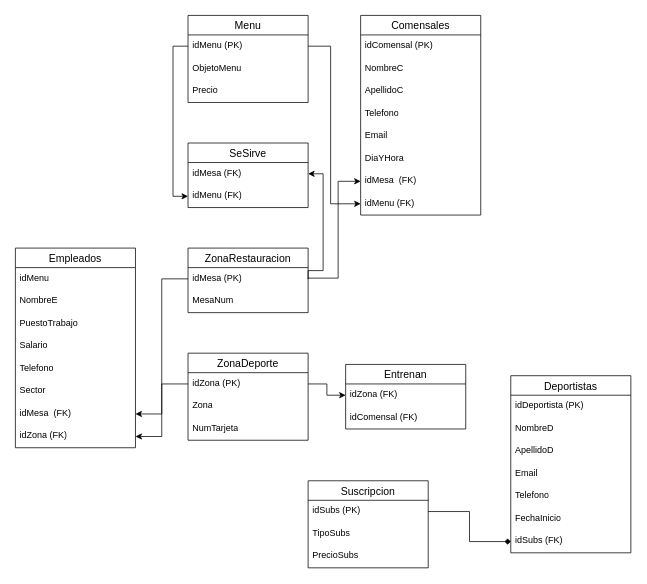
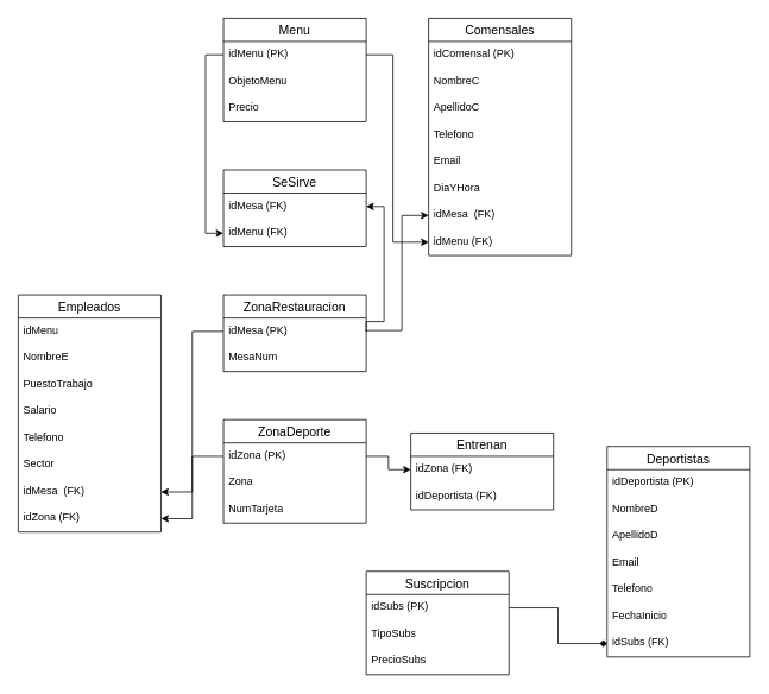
  <mxCell id="0" />
  <mxCell id="1" parent="0" />
  <mxCell id="2" value="SeSirve" style="swimlane;fontStyle=0;childLayout=stackLayout;horizontal=1;startSize=26;horizontalStack=0;resizeParent=1;resizeParentMax=0;resizeLast=0;collapsible=1;marginBottom=0;align=center;fontSize=14;" vertex="1" parent="1"><mxGeometry x="250" y="190" width="160" height="86" as="geometry" /></mxCell>
  <mxCell id="3" value="idMesa (FK)" style="text;strokeColor=none;fillColor=none;spacingLeft=4;spacingRight=4;overflow=hidden;rotatable=0;points=[[0,0.5],[1,0.5]];portConstraint=eastwest;fontSize=12;whiteSpace=wrap;html=1;" vertex="1" parent="2"><mxGeometry y="26" width="160" height="30" as="geometry" /></mxCell>
  <mxCell id="4" value="idMenu (FK)" style="text;strokeColor=none;fillColor=none;spacingLeft=4;spacingRight=4;overflow=hidden;rotatable=0;points=[[0,0.5],[1,0.5]];portConstraint=eastwest;fontSize=12;whiteSpace=wrap;html=1;" vertex="1" parent="2"><mxGeometry y="56" width="160" height="30" as="geometry" /></mxCell>
  <mxCell id="5" value="Menu" style="swimlane;fontStyle=0;childLayout=stackLayout;horizontal=1;startSize=26;horizontalStack=0;resizeParent=1;resizeParentMax=0;resizeLast=0;collapsible=1;marginBottom=0;align=center;fontSize=14;" vertex="1" parent="1"><mxGeometry x="250" y="20" width="160" height="116" as="geometry" /></mxCell>
  <mxCell id="6" value="idMenu (PK)" style="text;strokeColor=none;fillColor=none;spacingLeft=4;spacingRight=4;overflow=hidden;rotatable=0;points=[[0,0.5],[1,0.5]];portConstraint=eastwest;fontSize=12;whiteSpace=wrap;html=1;" vertex="1" parent="5"><mxGeometry y="26" width="160" height="30" as="geometry" /></mxCell>
  <mxCell id="7" value="ObjetoMenu" style="text;strokeColor=none;fillColor=none;spacingLeft=4;spacingRight=4;overflow=hidden;rotatable=0;points=[[0,0.5],[1,0.5]];portConstraint=eastwest;fontSize=12;whiteSpace=wrap;html=1;" vertex="1" parent="5"><mxGeometry y="56" width="160" height="30" as="geometry" /></mxCell>
  <mxCell id="8" value="Precio" style="text;strokeColor=none;fillColor=none;spacingLeft=4;spacingRight=4;overflow=hidden;rotatable=0;points=[[0,0.5],[1,0.5]];portConstraint=eastwest;fontSize=12;whiteSpace=wrap;html=1;" vertex="1" parent="5"><mxGeometry y="86" width="160" height="30" as="geometry" /></mxCell>
  <mxCell id="9" value="ZonaRestauracion" style="swimlane;fontStyle=0;childLayout=stackLayout;horizontal=1;startSize=26;horizontalStack=0;resizeParent=1;resizeParentMax=0;resizeLast=0;collapsible=1;marginBottom=0;align=center;fontSize=14;" vertex="1" parent="1"><mxGeometry x="250" y="330" width="160" height="86" as="geometry" /></mxCell>
  <mxCell id="10" value="idMesa (PK)" style="text;strokeColor=none;fillColor=none;spacingLeft=4;spacingRight=4;overflow=hidden;rotatable=0;points=[[0,0.5],[1,0.5]];portConstraint=eastwest;fontSize=12;whiteSpace=wrap;html=1;" vertex="1" parent="9"><mxGeometry y="26" width="160" height="30" as="geometry" /></mxCell>
  <mxCell id="11" value="MesaNum" style="text;strokeColor=none;fillColor=none;spacingLeft=4;spacingRight=4;overflow=hidden;rotatable=0;points=[[0,0.5],[1,0.5]];portConstraint=eastwest;fontSize=12;whiteSpace=wrap;html=1;" vertex="1" parent="9"><mxGeometry y="56" width="160" height="30" as="geometry" /></mxCell>
  <mxCell id="12" value="Entrenan" style="swimlane;fontStyle=0;childLayout=stackLayout;horizontal=1;startSize=26;horizontalStack=0;resizeParent=1;resizeParentMax=0;resizeLast=0;collapsible=1;marginBottom=0;align=center;fontSize=14;" vertex="1" parent="1"><mxGeometry x="460" y="485" width="160" height="86" as="geometry" /></mxCell>
  <mxCell id="13" value="idZona (FK)" style="text;strokeColor=none;fillColor=none;spacingLeft=4;spacingRight=4;overflow=hidden;rotatable=0;points=[[0,0.5],[1,0.5]];portConstraint=eastwest;fontSize=12;whiteSpace=wrap;html=1;" vertex="1" parent="12"><mxGeometry y="26" width="160" height="30" as="geometry" /></mxCell>
- <mxCell id="14" value="idComensal (FK)" style="text;strokeColor=none;fillColor=none;spacingLeft=4;spacingRight=4;overflow=hidden;rotatable=0;points=[[0,0.5],[1,0.5]];portConstraint=eastwest;fontSize=12;whiteSpace=wrap;html=1;" vertex="1" parent="12"><mxGeometry y="56" width="160" height="30" as="geometry" /></mxCell>
+ <mxCell id="14" value="idDeportista (FK)" style="text;strokeColor=none;fillColor=none;spacingLeft=4;spacingRight=4;overflow=hidden;rotatable=0;points=[[0,0.5],[1,0.5]];portConstraint=eastwest;fontSize=12;whiteSpace=wrap;html=1;" vertex="1" parent="12"><mxGeometry y="56" width="160" height="30" as="geometry" /></mxCell>
  <mxCell id="15" value="Empleados" style="swimlane;fontStyle=0;childLayout=stackLayout;horizontal=1;startSize=26;horizontalStack=0;resizeParent=1;resizeParentMax=0;resizeLast=0;collapsible=1;marginBottom=0;align=center;fontSize=14;" vertex="1" parent="1"><mxGeometry x="20" y="330" width="160" height="266" as="geometry"><mxRectangle x="50" y="250" width="110" height="30" as="alternateBounds" /></mxGeometry></mxCell>
  <mxCell id="16" value="idMenu" style="text;strokeColor=none;fillColor=none;spacingLeft=4;spacingRight=4;overflow=hidden;rotatable=0;points=[[0,0.5],[1,0.5]];portConstraint=eastwest;fontSize=12;whiteSpace=wrap;html=1;" vertex="1" parent="15"><mxGeometry y="26" width="160" height="30" as="geometry" /></mxCell>
  <mxCell id="17" value="NombreE" style="text;strokeColor=none;fillColor=none;spacingLeft=4;spacingRight=4;overflow=hidden;rotatable=0;points=[[0,0.5],[1,0.5]];portConstraint=eastwest;fontSize=12;whiteSpace=wrap;html=1;" vertex="1" parent="15"><mxGeometry y="56" width="160" height="30" as="geometry" /></mxCell>
  <mxCell id="18" value="PuestoTrabajo" style="text;strokeColor=none;fillColor=none;spacingLeft=4;spacingRight=4;overflow=hidden;rotatable=0;points=[[0,0.5],[1,0.5]];portConstraint=eastwest;fontSize=12;whiteSpace=wrap;html=1;" vertex="1" parent="15"><mxGeometry y="86" width="160" height="30" as="geometry" /></mxCell>
  <mxCell id="19" value="Salario" style="text;strokeColor=none;fillColor=none;spacingLeft=4;spacingRight=4;overflow=hidden;rotatable=0;points=[[0,0.5],[1,0.5]];portConstraint=eastwest;fontSize=12;whiteSpace=wrap;html=1;" vertex="1" parent="15"><mxGeometry y="116" width="160" height="30" as="geometry" /></mxCell>
  <mxCell id="20" value="Telefono" style="text;strokeColor=none;fillColor=none;spacingLeft=4;spacingRight=4;overflow=hidden;rotatable=0;points=[[0,0.5],[1,0.5]];portConstraint=eastwest;fontSize=12;whiteSpace=wrap;html=1;" vertex="1" parent="15"><mxGeometry y="146" width="160" height="30" as="geometry" /></mxCell>
  <mxCell id="21" value="Sector" style="text;strokeColor=none;fillColor=none;spacingLeft=4;spacingRight=4;overflow=hidden;rotatable=0;points=[[0,0.5],[1,0.5]];portConstraint=eastwest;fontSize=12;whiteSpace=wrap;html=1;" vertex="1" parent="15"><mxGeometry y="176" width="160" height="30" as="geometry" /></mxCell>
  <mxCell id="22" value="idMesa&amp;nbsp; (FK)" style="text;strokeColor=none;fillColor=none;spacingLeft=4;spacingRight=4;overflow=hidden;rotatable=0;points=[[0,0.5],[1,0.5]];portConstraint=eastwest;fontSize=12;whiteSpace=wrap;html=1;" vertex="1" parent="15"><mxGeometry y="206" width="160" height="30" as="geometry" /></mxCell>
  <mxCell id="23" value="idZona (FK)" style="text;strokeColor=none;fillColor=none;spacingLeft=4;spacingRight=4;overflow=hidden;rotatable=0;points=[[0,0.5],[1,0.5]];portConstraint=eastwest;fontSize=12;whiteSpace=wrap;html=1;" vertex="1" parent="15"><mxGeometry y="236" width="160" height="30" as="geometry" /></mxCell>
  <mxCell id="24" value="ZonaDeporte" style="swimlane;fontStyle=0;childLayout=stackLayout;horizontal=1;startSize=26;horizontalStack=0;resizeParent=1;resizeParentMax=0;resizeLast=0;collapsible=1;marginBottom=0;align=center;fontSize=14;" vertex="1" parent="1"><mxGeometry x="250" y="470" width="160" height="116" as="geometry" /></mxCell>
  <mxCell id="25" value="idZona (PK)" style="text;strokeColor=none;fillColor=none;spacingLeft=4;spacingRight=4;overflow=hidden;rotatable=0;points=[[0,0.5],[1,0.5]];portConstraint=eastwest;fontSize=12;whiteSpace=wrap;html=1;" vertex="1" parent="24"><mxGeometry y="26" width="160" height="30" as="geometry" /></mxCell>
  <mxCell id="26" value="Zona" style="text;strokeColor=none;fillColor=none;spacingLeft=4;spacingRight=4;overflow=hidden;rotatable=0;points=[[0,0.5],[1,0.5]];portConstraint=eastwest;fontSize=12;whiteSpace=wrap;html=1;" vertex="1" parent="24"><mxGeometry y="56" width="160" height="30" as="geometry" /></mxCell>
  <mxCell id="27" value="NumTarjeta" style="text;strokeColor=none;fillColor=none;spacingLeft=4;spacingRight=4;overflow=hidden;rotatable=0;points=[[0,0.5],[1,0.5]];portConstraint=eastwest;fontSize=12;whiteSpace=wrap;html=1;" vertex="1" parent="24"><mxGeometry y="86" width="160" height="30" as="geometry" /></mxCell>
  <mxCell id="28" value="Suscripcion" style="swimlane;fontStyle=0;childLayout=stackLayout;horizontal=1;startSize=26;horizontalStack=0;resizeParent=1;resizeParentMax=0;resizeLast=0;collapsible=1;marginBottom=0;align=center;fontSize=14;" vertex="1" parent="1"><mxGeometry x="410" y="640" width="160" height="116" as="geometry" /></mxCell>
  <mxCell id="29" value="idSubs (PK)" style="text;strokeColor=none;fillColor=none;spacingLeft=4;spacingRight=4;overflow=hidden;rotatable=0;points=[[0,0.5],[1,0.5]];portConstraint=eastwest;fontSize=12;whiteSpace=wrap;html=1;" vertex="1" parent="28"><mxGeometry y="26" width="160" height="30" as="geometry" /></mxCell>
  <mxCell id="30" value="TipoSubs" style="text;strokeColor=none;fillColor=none;spacingLeft=4;spacingRight=4;overflow=hidden;rotatable=0;points=[[0,0.5],[1,0.5]];portConstraint=eastwest;fontSize=12;whiteSpace=wrap;html=1;" vertex="1" parent="28"><mxGeometry y="56" width="160" height="30" as="geometry" /></mxCell>
  <mxCell id="31" value="PrecioSubs" style="text;strokeColor=none;fillColor=none;spacingLeft=4;spacingRight=4;overflow=hidden;rotatable=0;points=[[0,0.5],[1,0.5]];portConstraint=eastwest;fontSize=12;whiteSpace=wrap;html=1;" vertex="1" parent="28"><mxGeometry y="86" width="160" height="30" as="geometry" /></mxCell>
  <mxCell id="32" value="Comensales" style="swimlane;fontStyle=0;childLayout=stackLayout;horizontal=1;startSize=26;horizontalStack=0;resizeParent=1;resizeParentMax=0;resizeLast=0;collapsible=1;marginBottom=0;align=center;fontSize=14;" vertex="1" parent="1"><mxGeometry x="480" y="20" width="160" height="266" as="geometry"><mxRectangle x="50" y="250" width="110" height="30" as="alternateBounds" /></mxGeometry></mxCell>
  <mxCell id="33" value="idComensal (PK)" style="text;strokeColor=none;fillColor=none;spacingLeft=4;spacingRight=4;overflow=hidden;rotatable=0;points=[[0,0.5],[1,0.5]];portConstraint=eastwest;fontSize=12;whiteSpace=wrap;html=1;" vertex="1" parent="32"><mxGeometry y="26" width="160" height="30" as="geometry" /></mxCell>
  <mxCell id="34" value="NombreC" style="text;strokeColor=none;fillColor=none;spacingLeft=4;spacingRight=4;overflow=hidden;rotatable=0;points=[[0,0.5],[1,0.5]];portConstraint=eastwest;fontSize=12;whiteSpace=wrap;html=1;" vertex="1" parent="32"><mxGeometry y="56" width="160" height="30" as="geometry" /></mxCell>
  <mxCell id="35" value="ApellidoC" style="text;strokeColor=none;fillColor=none;spacingLeft=4;spacingRight=4;overflow=hidden;rotatable=0;points=[[0,0.5],[1,0.5]];portConstraint=eastwest;fontSize=12;whiteSpace=wrap;html=1;" vertex="1" parent="32"><mxGeometry y="86" width="160" height="30" as="geometry" /></mxCell>
  <mxCell id="36" value="Telefono" style="text;strokeColor=none;fillColor=none;spacingLeft=4;spacingRight=4;overflow=hidden;rotatable=0;points=[[0,0.5],[1,0.5]];portConstraint=eastwest;fontSize=12;whiteSpace=wrap;html=1;" vertex="1" parent="32"><mxGeometry y="116" width="160" height="30" as="geometry" /></mxCell>
  <mxCell id="37" value="Email" style="text;strokeColor=none;fillColor=none;spacingLeft=4;spacingRight=4;overflow=hidden;rotatable=0;points=[[0,0.5],[1,0.5]];portConstraint=eastwest;fontSize=12;whiteSpace=wrap;html=1;" vertex="1" parent="32"><mxGeometry y="146" width="160" height="30" as="geometry" /></mxCell>
  <mxCell id="38" value="DiaYHora" style="text;strokeColor=none;fillColor=none;spacingLeft=4;spacingRight=4;overflow=hidden;rotatable=0;points=[[0,0.5],[1,0.5]];portConstraint=eastwest;fontSize=12;whiteSpace=wrap;html=1;" vertex="1" parent="32"><mxGeometry y="176" width="160" height="30" as="geometry" /></mxCell>
  <mxCell id="39" value="idMesa&amp;nbsp; (FK)" style="text;strokeColor=none;fillColor=none;spacingLeft=4;spacingRight=4;overflow=hidden;rotatable=0;points=[[0,0.5],[1,0.5]];portConstraint=eastwest;fontSize=12;whiteSpace=wrap;html=1;" vertex="1" parent="32"><mxGeometry y="206" width="160" height="30" as="geometry" /></mxCell>
  <mxCell id="40" value="idMenu (FK)" style="text;strokeColor=none;fillColor=none;spacingLeft=4;spacingRight=4;overflow=hidden;rotatable=0;points=[[0,0.5],[1,0.5]];portConstraint=eastwest;fontSize=12;whiteSpace=wrap;html=1;" vertex="1" parent="32"><mxGeometry y="236" width="160" height="30" as="geometry" /></mxCell>
  <mxCell id="41" value="Deportistas" style="swimlane;fontStyle=0;childLayout=stackLayout;horizontal=1;startSize=26;horizontalStack=0;resizeParent=1;resizeParentMax=0;resizeLast=0;collapsible=1;marginBottom=0;align=center;fontSize=14;" vertex="1" parent="1"><mxGeometry x="680" y="500" width="160" height="236" as="geometry"><mxRectangle x="50" y="250" width="110" height="30" as="alternateBounds" /></mxGeometry></mxCell>
  <mxCell id="42" value="idDeportista (PK)" style="text;strokeColor=none;fillColor=none;spacingLeft=4;spacingRight=4;overflow=hidden;rotatable=0;points=[[0,0.5],[1,0.5]];portConstraint=eastwest;fontSize=12;whiteSpace=wrap;html=1;" vertex="1" parent="41"><mxGeometry y="26" width="160" height="30" as="geometry" /></mxCell>
  <mxCell id="43" value="NombreD" style="text;strokeColor=none;fillColor=none;spacingLeft=4;spacingRight=4;overflow=hidden;rotatable=0;points=[[0,0.5],[1,0.5]];portConstraint=eastwest;fontSize=12;whiteSpace=wrap;html=1;" vertex="1" parent="41"><mxGeometry y="56" width="160" height="30" as="geometry" /></mxCell>
  <mxCell id="44" value="ApellidoD" style="text;strokeColor=none;fillColor=none;spacingLeft=4;spacingRight=4;overflow=hidden;rotatable=0;points=[[0,0.5],[1,0.5]];portConstraint=eastwest;fontSize=12;whiteSpace=wrap;html=1;" vertex="1" parent="41"><mxGeometry y="86" width="160" height="30" as="geometry" /></mxCell>
  <mxCell id="45" value="Email" style="text;strokeColor=none;fillColor=none;spacingLeft=4;spacingRight=4;overflow=hidden;rotatable=0;points=[[0,0.5],[1,0.5]];portConstraint=eastwest;fontSize=12;whiteSpace=wrap;html=1;" vertex="1" parent="41"><mxGeometry y="116" width="160" height="30" as="geometry" /></mxCell>
  <mxCell id="46" value="Telefono" style="text;strokeColor=none;fillColor=none;spacingLeft=4;spacingRight=4;overflow=hidden;rotatable=0;points=[[0,0.5],[1,0.5]];portConstraint=eastwest;fontSize=12;whiteSpace=wrap;html=1;" vertex="1" parent="41"><mxGeometry y="146" width="160" height="30" as="geometry" /></mxCell>
  <mxCell id="47" value="FechaInicio" style="text;strokeColor=none;fillColor=none;spacingLeft=4;spacingRight=4;overflow=hidden;rotatable=0;points=[[0,0.5],[1,0.5]];portConstraint=eastwest;fontSize=12;whiteSpace=wrap;html=1;" vertex="1" parent="41"><mxGeometry y="176" width="160" height="30" as="geometry" /></mxCell>
  <mxCell id="48" value="idSubs (FK)" style="text;strokeColor=none;fillColor=none;spacingLeft=4;spacingRight=4;overflow=hidden;rotatable=0;points=[[0,0.5],[1,0.5]];portConstraint=eastwest;fontSize=12;whiteSpace=wrap;html=1;" vertex="1" parent="41"><mxGeometry y="206" width="160" height="30" as="geometry" /></mxCell>
  <mxCell id="49" style="edgeStyle=orthogonalEdgeStyle;rounded=0;orthogonalLoop=1;jettySize=auto;html=1;exitX=0;exitY=0.5;exitDx=0;exitDy=0;entryX=1;entryY=0.5;entryDx=0;entryDy=0;" edge="1" parent="1" source="25" target="23"><mxGeometry relative="1" as="geometry" /></mxCell>
  <mxCell id="50" style="edgeStyle=orthogonalEdgeStyle;rounded=0;orthogonalLoop=1;jettySize=auto;html=1;exitX=0;exitY=0.5;exitDx=0;exitDy=0;entryX=1;entryY=0.5;entryDx=0;entryDy=0;" edge="1" parent="1" source="10" target="22"><mxGeometry relative="1" as="geometry" /></mxCell>
  <mxCell id="51" style="edgeStyle=orthogonalEdgeStyle;rounded=0;orthogonalLoop=1;jettySize=auto;html=1;exitX=0;exitY=0.5;exitDx=0;exitDy=0;entryX=0;entryY=0.5;entryDx=0;entryDy=0;" edge="1" parent="1" source="6" target="4"><mxGeometry relative="1" as="geometry" /></mxCell>
  <mxCell id="52" style="edgeStyle=orthogonalEdgeStyle;rounded=0;orthogonalLoop=1;jettySize=auto;html=1;exitX=1;exitY=0.5;exitDx=0;exitDy=0;entryX=1;entryY=0.5;entryDx=0;entryDy=0;" edge="1" parent="1" source="10" target="3"><mxGeometry relative="1" as="geometry"><Array as="points"><mxPoint x="410" y="360" /><mxPoint x="430" y="360" /><mxPoint x="430" y="231" /></Array></mxGeometry></mxCell>
  <mxCell id="53" style="edgeStyle=orthogonalEdgeStyle;rounded=0;orthogonalLoop=1;jettySize=auto;html=1;exitX=1;exitY=0.5;exitDx=0;exitDy=0;entryX=0;entryY=0.5;entryDx=0;entryDy=0;" edge="1" parent="1" source="10" target="39"><mxGeometry relative="1" as="geometry"><Array as="points"><mxPoint x="450" y="370" /><mxPoint x="450" y="241" /></Array></mxGeometry></mxCell>
  <mxCell id="54" style="edgeStyle=orthogonalEdgeStyle;rounded=0;orthogonalLoop=1;jettySize=auto;html=1;exitX=1;exitY=0.5;exitDx=0;exitDy=0;entryX=0;entryY=0.5;entryDx=0;entryDy=0;" edge="1" parent="1" source="6" target="40"><mxGeometry relative="1" as="geometry"><Array as="points"><mxPoint x="440" y="61" /><mxPoint x="440" y="271" /></Array></mxGeometry></mxCell>
  <mxCell id="55" style="edgeStyle=orthogonalEdgeStyle;rounded=0;orthogonalLoop=1;jettySize=auto;html=1;exitX=1;exitY=0.5;exitDx=0;exitDy=0;entryX=0;entryY=0.5;entryDx=0;entryDy=0;" edge="1" parent="1" source="25" target="13"><mxGeometry relative="1" as="geometry" /></mxCell>
  <mxCell id="56" style="edgeStyle=orthogonalEdgeStyle;rounded=0;orthogonalLoop=1;jettySize=auto;html=1;exitX=1;exitY=0.5;exitDx=0;exitDy=0;entryX=0;entryY=0.5;entryDx=0;entryDy=0;endArrow=diamond;" edge="1" parent="1" source="29" target="48"><mxGeometry relative="1" as="geometry" /></mxCell>
